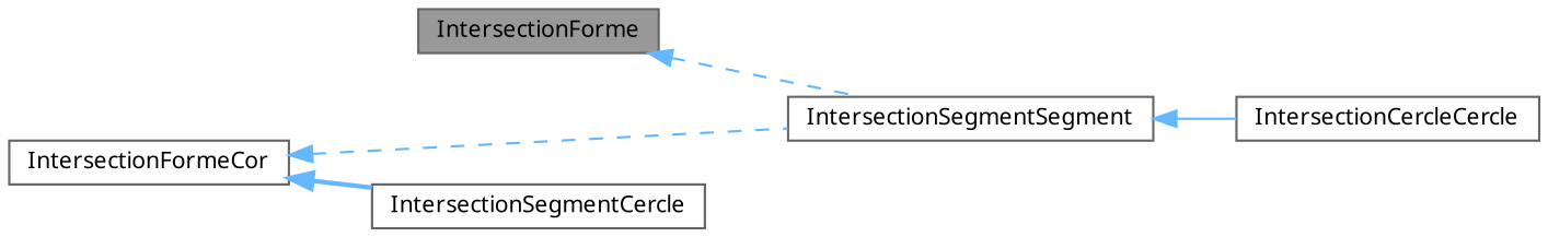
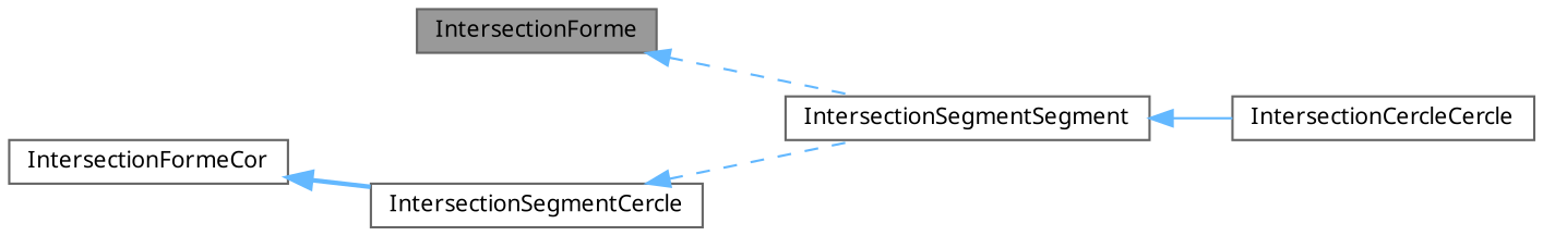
  digraph {
    fontname="Noto Sans"
    rankdir=LR
    node [color=gray40 fillcolor=white fontname="Noto Sans" fontsize=10 shape=box style=filled]
    edge [color=steelblue1 dir=back fontname="Noto Sans" fontsize=10 labelfontname=Helvetica labelfontsize=10 style=dashed]
    n1 [fillcolor=grey60 fontcolor=black height=0.2 label=IntersectionForme width=0.4]
    n2 [height=0.2 label=IntersectionSegmentSegment width=0.4]
    n3 [height=0.2 label=IntersectionFormeCor width=0.4]
    n4 [height=0.2 label=IntersectionSegmentCercle width=0.4]
    n5 [height=0.2 label=IntersectionCercleCercle width=0.4]
    n1 -> n2
    n2 -> n5 [style=solid]
-   n3 -> n2
+   n4 -> n2
    n3 -> n4 [style=bold]
  }
